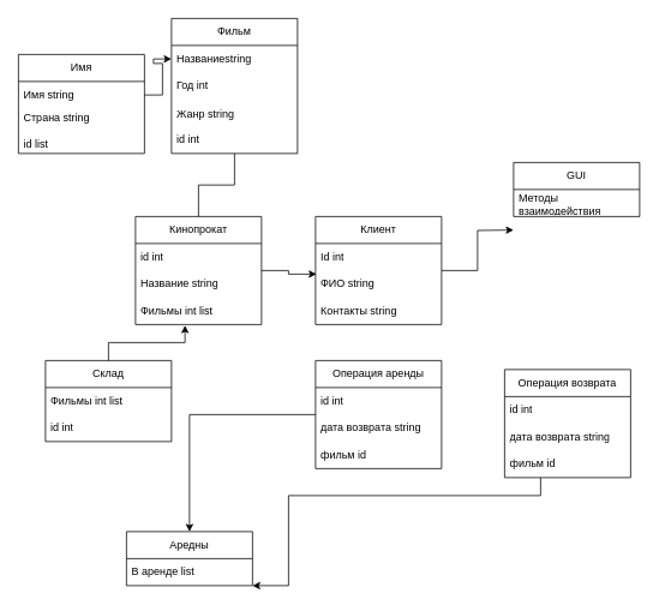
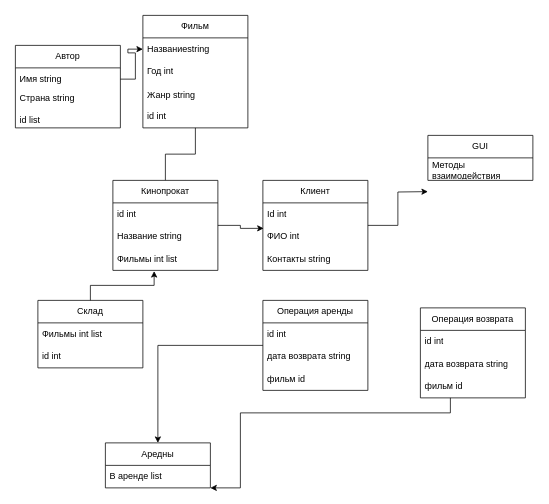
  <mxCell id="0" />
  <mxCell id="1" parent="0" />
- <mxCell id="2" value="Имя" style="swimlane;fontStyle=0;childLayout=stackLayout;horizontal=1;startSize=30;horizontalStack=0;resizeParent=1;resizeParentMax=0;resizeLast=0;collapsible=1;marginBottom=0;whiteSpace=wrap;html=1;" vertex="1" parent="1"><mxGeometry x="20" y="60" width="140" height="110" as="geometry" /></mxCell>
+ <mxCell id="2" value="Автор" style="swimlane;fontStyle=0;childLayout=stackLayout;horizontal=1;startSize=30;horizontalStack=0;resizeParent=1;resizeParentMax=0;resizeLast=0;collapsible=1;marginBottom=0;whiteSpace=wrap;html=1;" vertex="1" parent="1"><mxGeometry x="20" y="60" width="140" height="110" as="geometry" /></mxCell>
  <mxCell id="3" value="Имя string" style="text;strokeColor=none;fillColor=none;align=left;verticalAlign=middle;spacingLeft=4;spacingRight=4;overflow=hidden;points=[[0,0.5],[1,0.5]];portConstraint=eastwest;rotatable=0;whiteSpace=wrap;html=1;" vertex="1" parent="2"><mxGeometry y="30" width="140" height="30" as="geometry" /></mxCell>
  <mxCell id="4" value="Страна string&lt;br&gt;&lt;br&gt;id list" style="text;strokeColor=none;fillColor=none;align=left;verticalAlign=middle;spacingLeft=4;spacingRight=4;overflow=hidden;points=[[0,0.5],[1,0.5]];portConstraint=eastwest;rotatable=0;whiteSpace=wrap;html=1;" vertex="1" parent="2"><mxGeometry y="60" width="140" height="50" as="geometry" /></mxCell>
  <mxCell id="5" style="edgeStyle=orthogonalEdgeStyle;rounded=0;orthogonalLoop=1;jettySize=auto;html=1;entryX=0.5;entryY=0;entryDx=0;entryDy=0;endArrow=none;" edge="1" parent="1" source="6" target="11"><mxGeometry relative="1" as="geometry" /></mxCell>
  <mxCell id="6" value="Фильм" style="swimlane;fontStyle=0;childLayout=stackLayout;horizontal=1;startSize=30;horizontalStack=0;resizeParent=1;resizeParentMax=0;resizeLast=0;collapsible=1;marginBottom=0;whiteSpace=wrap;html=1;" vertex="1" parent="1"><mxGeometry x="190" y="20" width="140" height="150" as="geometry" /></mxCell>
  <mxCell id="7" value="Названиеstring" style="text;strokeColor=none;fillColor=none;align=left;verticalAlign=middle;spacingLeft=4;spacingRight=4;overflow=hidden;points=[[0,0.5],[1,0.5]];portConstraint=eastwest;rotatable=0;whiteSpace=wrap;html=1;" vertex="1" parent="6"><mxGeometry y="30" width="140" height="30" as="geometry" /></mxCell>
  <mxCell id="8" value="Год int" style="text;strokeColor=none;fillColor=none;align=left;verticalAlign=middle;spacingLeft=4;spacingRight=4;overflow=hidden;points=[[0,0.5],[1,0.5]];portConstraint=eastwest;rotatable=0;whiteSpace=wrap;html=1;" vertex="1" parent="6"><mxGeometry y="60" width="140" height="30" as="geometry" /></mxCell>
  <mxCell id="9" value="Жанр string&lt;br&gt;&lt;br&gt;id int" style="text;strokeColor=none;fillColor=none;align=left;verticalAlign=middle;spacingLeft=4;spacingRight=4;overflow=hidden;points=[[0,0.5],[1,0.5]];portConstraint=eastwest;rotatable=0;whiteSpace=wrap;html=1;" vertex="1" parent="6"><mxGeometry y="90" width="140" height="60" as="geometry" /></mxCell>
  <mxCell id="10" style="edgeStyle=orthogonalEdgeStyle;rounded=0;orthogonalLoop=1;jettySize=auto;html=1;entryX=0.007;entryY=0.133;entryDx=0;entryDy=0;entryPerimeter=0;" edge="1" parent="1" source="11" target="19"><mxGeometry relative="1" as="geometry"><mxPoint x="470" y="310" as="targetPoint" /></mxGeometry></mxCell>
  <mxCell id="11" value="Кинопрокат" style="swimlane;fontStyle=0;childLayout=stackLayout;horizontal=1;startSize=30;horizontalStack=0;resizeParent=1;resizeParentMax=0;resizeLast=0;collapsible=1;marginBottom=0;whiteSpace=wrap;html=1;" vertex="1" parent="1"><mxGeometry x="150" y="240" width="140" height="120" as="geometry" /></mxCell>
  <mxCell id="12" value="id int" style="text;strokeColor=none;fillColor=none;align=left;verticalAlign=middle;spacingLeft=4;spacingRight=4;overflow=hidden;points=[[0,0.5],[1,0.5]];portConstraint=eastwest;rotatable=0;whiteSpace=wrap;html=1;" vertex="1" parent="11"><mxGeometry y="30" width="140" height="30" as="geometry" /></mxCell>
  <mxCell id="13" value="Название string" style="text;strokeColor=none;fillColor=none;align=left;verticalAlign=middle;spacingLeft=4;spacingRight=4;overflow=hidden;points=[[0,0.5],[1,0.5]];portConstraint=eastwest;rotatable=0;whiteSpace=wrap;html=1;" vertex="1" parent="11"><mxGeometry y="60" width="140" height="30" as="geometry" /></mxCell>
  <mxCell id="14" value="Фильмы int list" style="text;strokeColor=none;fillColor=none;align=left;verticalAlign=middle;spacingLeft=4;spacingRight=4;overflow=hidden;points=[[0,0.5],[1,0.5]];portConstraint=eastwest;rotatable=0;whiteSpace=wrap;html=1;" vertex="1" parent="11"><mxGeometry y="90" width="140" height="30" as="geometry" /></mxCell>
  <mxCell id="15" style="edgeStyle=orthogonalEdgeStyle;rounded=0;orthogonalLoop=1;jettySize=auto;html=1;exitX=1;exitY=0.5;exitDx=0;exitDy=0;entryX=0;entryY=0.5;entryDx=0;entryDy=0;" edge="1" parent="1" source="3" target="7"><mxGeometry relative="1" as="geometry" /></mxCell>
  <mxCell id="16" style="edgeStyle=orthogonalEdgeStyle;rounded=0;orthogonalLoop=1;jettySize=auto;html=1;" edge="1" parent="1" source="17"><mxGeometry relative="1" as="geometry"><mxPoint x="570" y="255" as="targetPoint" /></mxGeometry></mxCell>
  <mxCell id="17" value="Клиент" style="swimlane;fontStyle=0;childLayout=stackLayout;horizontal=1;startSize=30;horizontalStack=0;resizeParent=1;resizeParentMax=0;resizeLast=0;collapsible=1;marginBottom=0;whiteSpace=wrap;html=1;" vertex="1" parent="1"><mxGeometry x="350" y="240" width="140" height="120" as="geometry" /></mxCell>
  <mxCell id="18" value="Id int" style="text;strokeColor=none;fillColor=none;align=left;verticalAlign=middle;spacingLeft=4;spacingRight=4;overflow=hidden;points=[[0,0.5],[1,0.5]];portConstraint=eastwest;rotatable=0;whiteSpace=wrap;html=1;" vertex="1" parent="17"><mxGeometry y="30" width="140" height="30" as="geometry" /></mxCell>
- <mxCell id="19" value="ФИО string" style="text;strokeColor=none;fillColor=none;align=left;verticalAlign=middle;spacingLeft=4;spacingRight=4;overflow=hidden;points=[[0,0.5],[1,0.5]];portConstraint=eastwest;rotatable=0;whiteSpace=wrap;html=1;" vertex="1" parent="17"><mxGeometry y="60" width="140" height="30" as="geometry" /></mxCell>
+ <mxCell id="19" value="ФИО int" style="text;strokeColor=none;fillColor=none;align=left;verticalAlign=middle;spacingLeft=4;spacingRight=4;overflow=hidden;points=[[0,0.5],[1,0.5]];portConstraint=eastwest;rotatable=0;whiteSpace=wrap;html=1;" vertex="1" parent="17"><mxGeometry y="60" width="140" height="30" as="geometry" /></mxCell>
  <mxCell id="20" value="Контакты string" style="text;strokeColor=none;fillColor=none;align=left;verticalAlign=middle;spacingLeft=4;spacingRight=4;overflow=hidden;points=[[0,0.5],[1,0.5]];portConstraint=eastwest;rotatable=0;whiteSpace=wrap;html=1;" vertex="1" parent="17"><mxGeometry y="90" width="140" height="30" as="geometry" /></mxCell>
  <mxCell id="21" style="edgeStyle=orthogonalEdgeStyle;rounded=0;orthogonalLoop=1;jettySize=auto;html=1;entryX=0.5;entryY=0;entryDx=0;entryDy=0;" edge="1" parent="1" source="22" target="30"><mxGeometry relative="1" as="geometry" /></mxCell>
  <mxCell id="22" value="Операция аренды" style="swimlane;fontStyle=0;childLayout=stackLayout;horizontal=1;startSize=30;horizontalStack=0;resizeParent=1;resizeParentMax=0;resizeLast=0;collapsible=1;marginBottom=0;whiteSpace=wrap;html=1;" vertex="1" parent="1"><mxGeometry x="350" y="400" width="140" height="120" as="geometry" /></mxCell>
  <mxCell id="23" value="id int" style="text;strokeColor=none;fillColor=none;align=left;verticalAlign=middle;spacingLeft=4;spacingRight=4;overflow=hidden;points=[[0,0.5],[1,0.5]];portConstraint=eastwest;rotatable=0;whiteSpace=wrap;html=1;" vertex="1" parent="22"><mxGeometry y="30" width="140" height="30" as="geometry" /></mxCell>
  <mxCell id="24" value="дата возврата string" style="text;strokeColor=none;fillColor=none;align=left;verticalAlign=middle;spacingLeft=4;spacingRight=4;overflow=hidden;points=[[0,0.5],[1,0.5]];portConstraint=eastwest;rotatable=0;whiteSpace=wrap;html=1;" vertex="1" parent="22"><mxGeometry y="60" width="140" height="30" as="geometry" /></mxCell>
  <mxCell id="25" value="фильм id" style="text;strokeColor=none;fillColor=none;align=left;verticalAlign=middle;spacingLeft=4;spacingRight=4;overflow=hidden;points=[[0,0.5],[1,0.5]];portConstraint=eastwest;rotatable=0;whiteSpace=wrap;html=1;" vertex="1" parent="22"><mxGeometry y="90" width="140" height="30" as="geometry" /></mxCell>
  <mxCell id="26" value="Склад" style="swimlane;fontStyle=0;childLayout=stackLayout;horizontal=1;startSize=30;horizontalStack=0;resizeParent=1;resizeParentMax=0;resizeLast=0;collapsible=1;marginBottom=0;whiteSpace=wrap;html=1;" vertex="1" parent="1"><mxGeometry x="50" y="400" width="140" height="90" as="geometry" /></mxCell>
  <mxCell id="27" value="Фильмы int list" style="text;strokeColor=none;fillColor=none;align=left;verticalAlign=middle;spacingLeft=4;spacingRight=4;overflow=hidden;points=[[0,0.5],[1,0.5]];portConstraint=eastwest;rotatable=0;whiteSpace=wrap;html=1;" vertex="1" parent="26"><mxGeometry y="30" width="140" height="30" as="geometry" /></mxCell>
  <mxCell id="28" value="id int" style="text;strokeColor=none;fillColor=none;align=left;verticalAlign=middle;spacingLeft=4;spacingRight=4;overflow=hidden;points=[[0,0.5],[1,0.5]];portConstraint=eastwest;rotatable=0;whiteSpace=wrap;html=1;" vertex="1" parent="26"><mxGeometry y="60" width="140" height="30" as="geometry" /></mxCell>
  <mxCell id="29" style="edgeStyle=orthogonalEdgeStyle;rounded=0;orthogonalLoop=1;jettySize=auto;html=1;entryX=0.393;entryY=1.033;entryDx=0;entryDy=0;entryPerimeter=0;" edge="1" parent="1" source="26" target="14"><mxGeometry relative="1" as="geometry" /></mxCell>
  <mxCell id="30" value="Аредны" style="swimlane;fontStyle=0;childLayout=stackLayout;horizontal=1;startSize=30;horizontalStack=0;resizeParent=1;resizeParentMax=0;resizeLast=0;collapsible=1;marginBottom=0;whiteSpace=wrap;html=1;" vertex="1" parent="1"><mxGeometry x="140" y="590" width="140" height="60" as="geometry" /></mxCell>
  <mxCell id="31" value="В аренде list" style="text;strokeColor=none;fillColor=none;align=left;verticalAlign=middle;spacingLeft=4;spacingRight=4;overflow=hidden;points=[[0,0.5],[1,0.5]];portConstraint=eastwest;rotatable=0;whiteSpace=wrap;html=1;" vertex="1" parent="30"><mxGeometry y="30" width="140" height="30" as="geometry" /></mxCell>
  <mxCell id="32" value="Операция возврата" style="swimlane;fontStyle=0;childLayout=stackLayout;horizontal=1;startSize=30;horizontalStack=0;resizeParent=1;resizeParentMax=0;resizeLast=0;collapsible=1;marginBottom=0;whiteSpace=wrap;html=1;" vertex="1" parent="1"><mxGeometry x="560" y="410" width="140" height="120" as="geometry" /></mxCell>
  <mxCell id="33" value="id int" style="text;strokeColor=none;fillColor=none;align=left;verticalAlign=middle;spacingLeft=4;spacingRight=4;overflow=hidden;points=[[0,0.5],[1,0.5]];portConstraint=eastwest;rotatable=0;whiteSpace=wrap;html=1;" vertex="1" parent="32"><mxGeometry y="30" width="140" height="30" as="geometry" /></mxCell>
  <mxCell id="34" value="дата возврата string" style="text;strokeColor=none;fillColor=none;align=left;verticalAlign=middle;spacingLeft=4;spacingRight=4;overflow=hidden;points=[[0,0.5],[1,0.5]];portConstraint=eastwest;rotatable=0;whiteSpace=wrap;html=1;" vertex="1" parent="32"><mxGeometry y="60" width="140" height="30" as="geometry" /></mxCell>
  <mxCell id="35" value="фильм id" style="text;strokeColor=none;fillColor=none;align=left;verticalAlign=middle;spacingLeft=4;spacingRight=4;overflow=hidden;points=[[0,0.5],[1,0.5]];portConstraint=eastwest;rotatable=0;whiteSpace=wrap;html=1;" vertex="1" parent="32"><mxGeometry y="90" width="140" height="30" as="geometry" /></mxCell>
  <mxCell id="36" style="edgeStyle=orthogonalEdgeStyle;rounded=0;orthogonalLoop=1;jettySize=auto;html=1;" edge="1" parent="1" source="35" target="30"><mxGeometry relative="1" as="geometry"><Array as="points"><mxPoint x="600" y="550" /><mxPoint x="320" y="550" /><mxPoint x="320" y="650" /></Array></mxGeometry></mxCell>
  <mxCell id="37" value="GUI" style="swimlane;fontStyle=0;childLayout=stackLayout;horizontal=1;startSize=30;horizontalStack=0;resizeParent=1;resizeParentMax=0;resizeLast=0;collapsible=1;marginBottom=0;whiteSpace=wrap;html=1;" vertex="1" parent="1"><mxGeometry x="570" y="180" width="140" height="60" as="geometry" /></mxCell>
  <mxCell id="38" value="Методы взаимодействия" style="text;strokeColor=none;fillColor=none;align=left;verticalAlign=middle;spacingLeft=4;spacingRight=4;overflow=hidden;points=[[0,0.5],[1,0.5]];portConstraint=eastwest;rotatable=0;whiteSpace=wrap;html=1;" vertex="1" parent="37"><mxGeometry y="30" width="140" height="30" as="geometry" /></mxCell>
